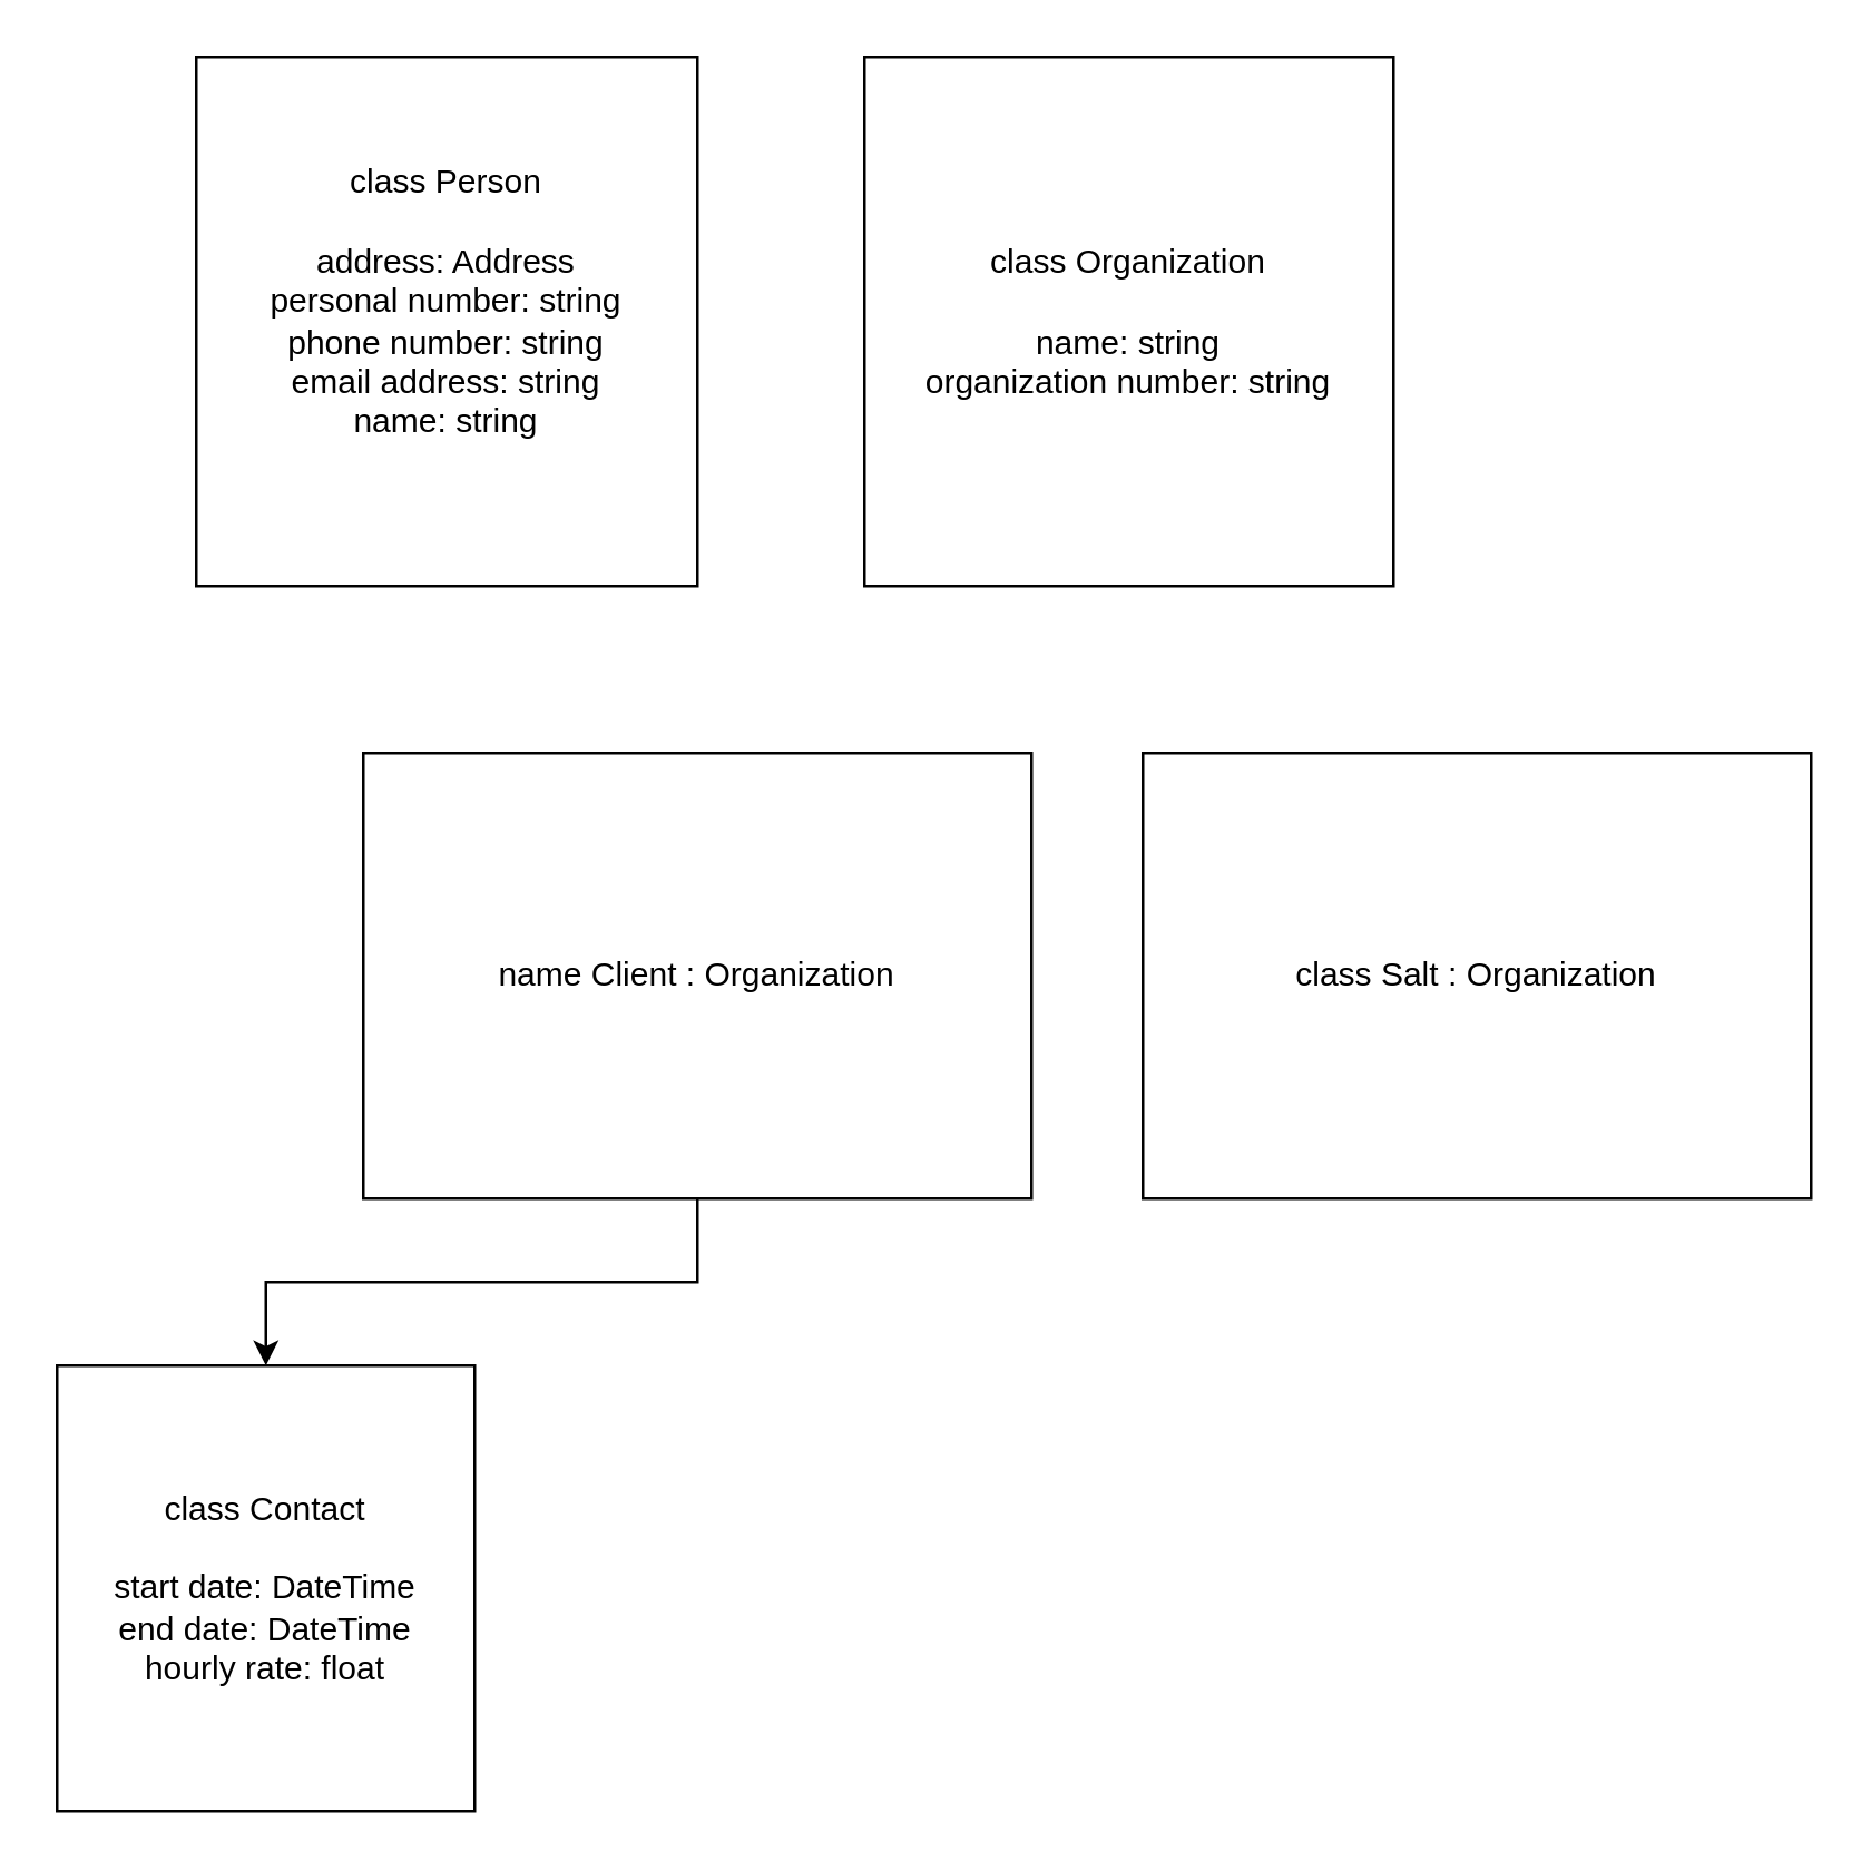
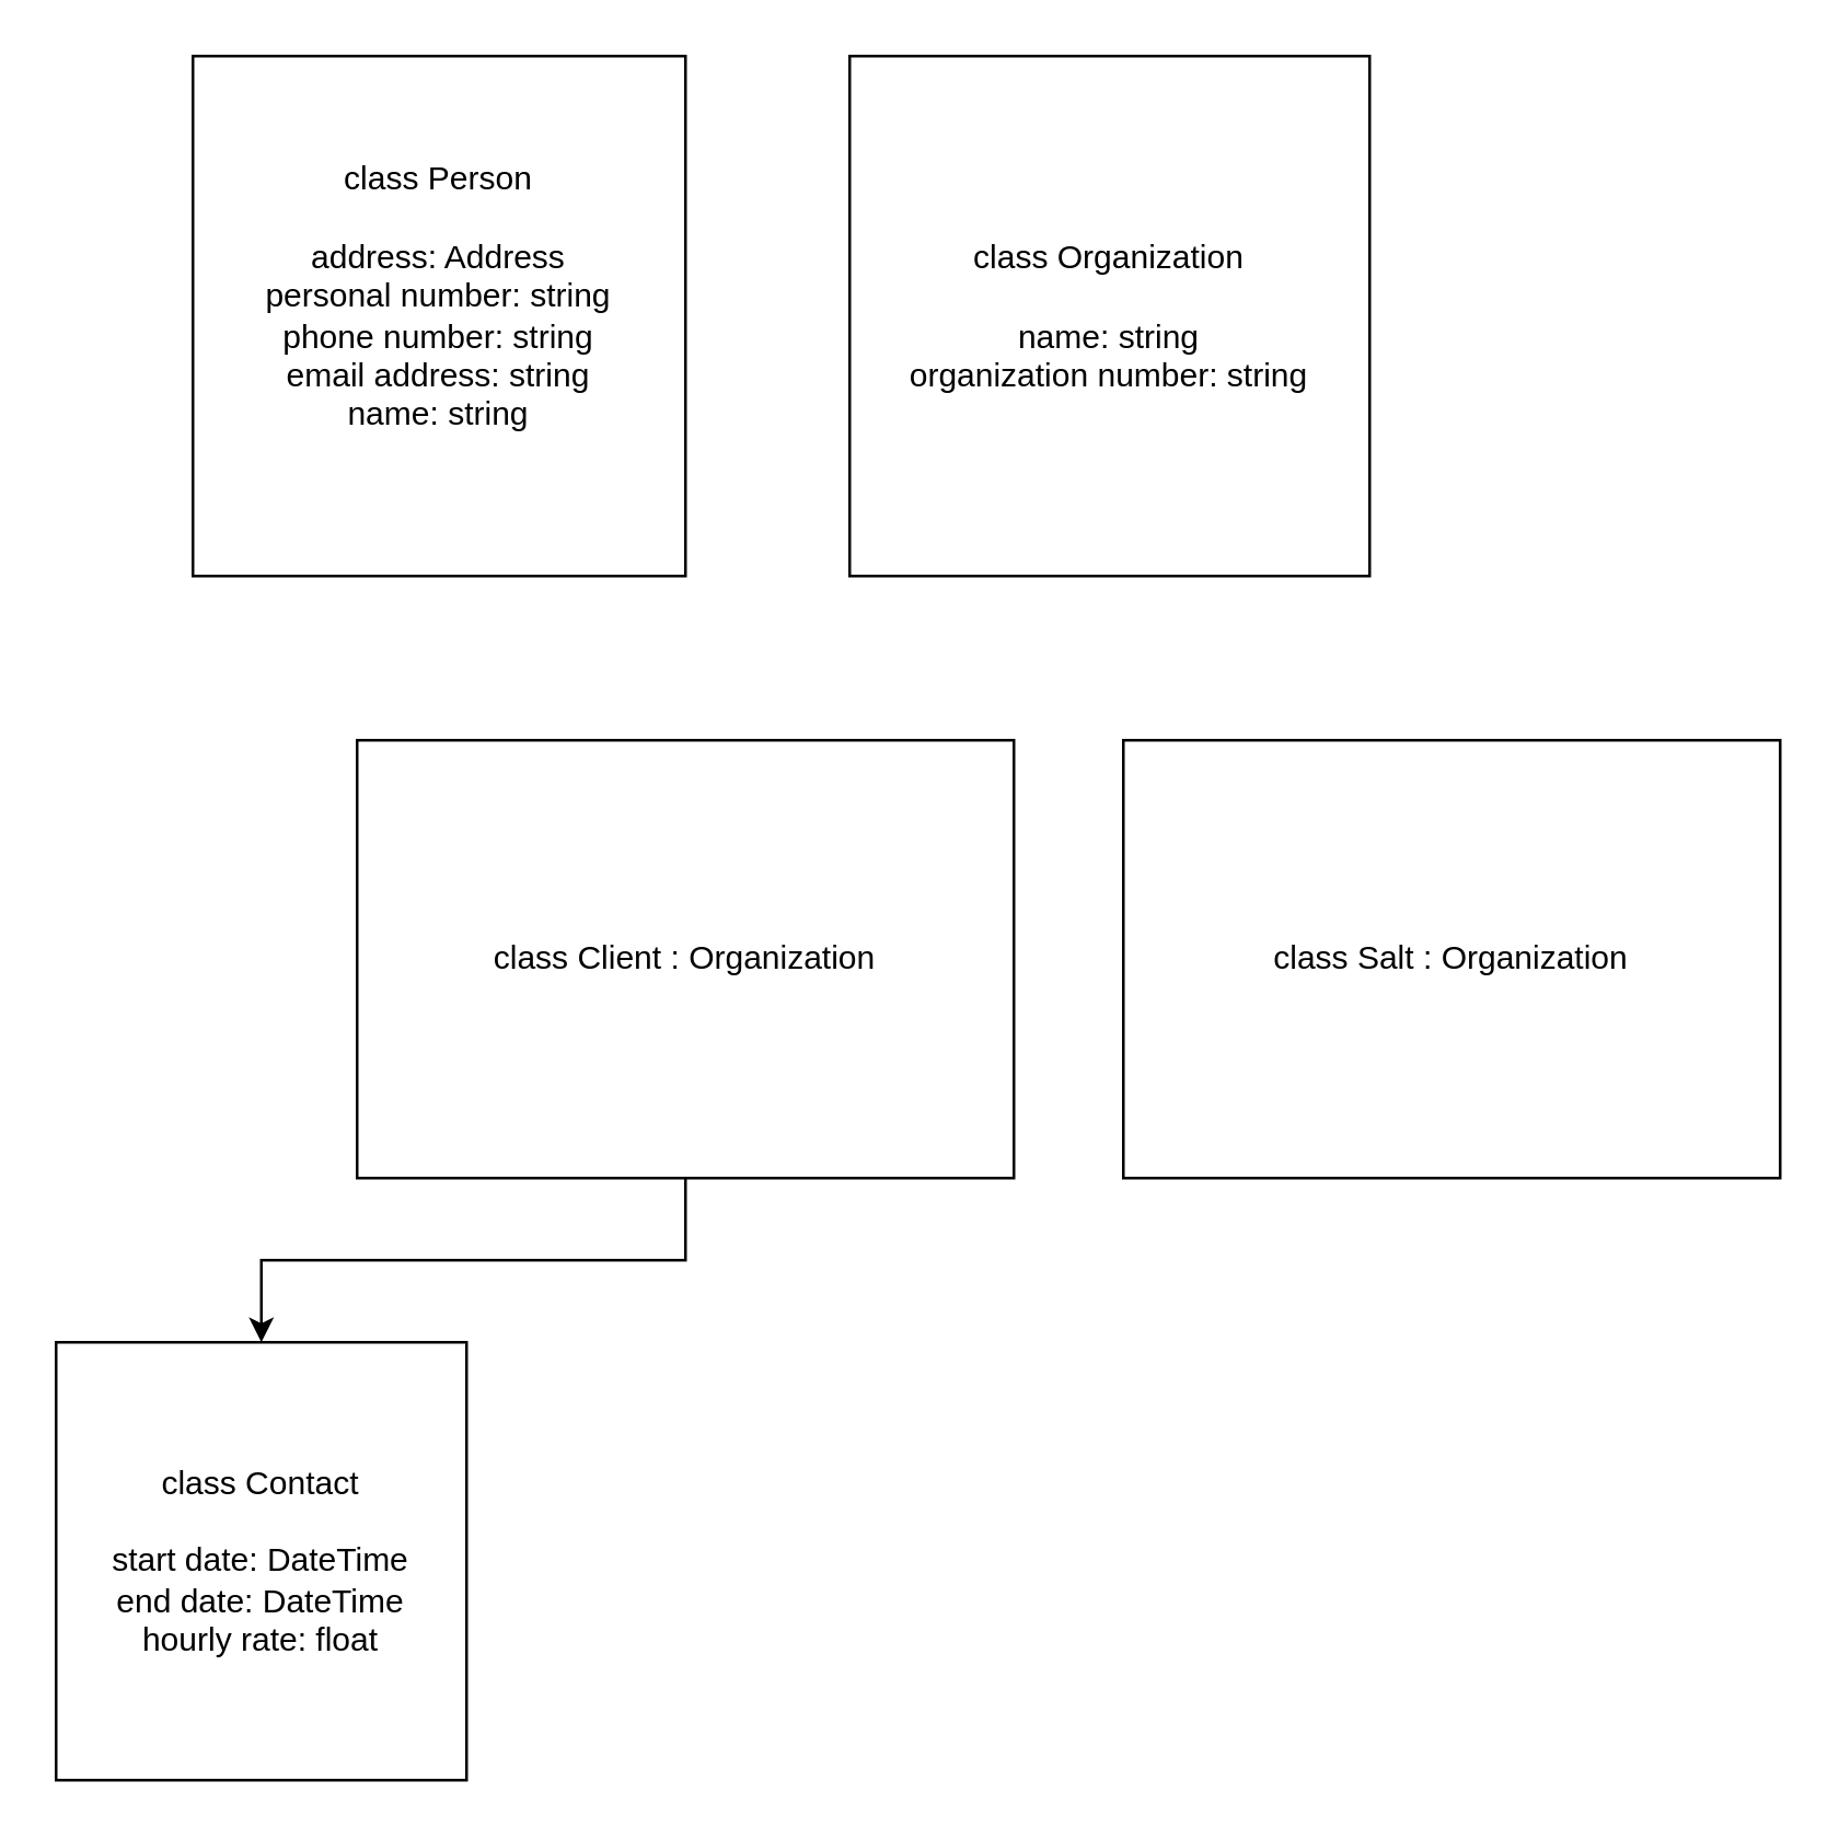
  <mxCell id="0" />
  <mxCell id="1" parent="0" />
  <mxCell id="2" value="class Person&lt;div&gt;&lt;br&gt;address: Address&lt;br&gt;personal number: string&lt;div&gt;phone number: string&lt;/div&gt;&lt;div&gt;email address: string&lt;/div&gt;&lt;div&gt;name: string&lt;br&gt;&lt;div&gt;&lt;br&gt;&lt;/div&gt;&lt;/div&gt;&lt;/div&gt;" style="rounded=0;whiteSpace=wrap;html=1;" vertex="1" parent="1"><mxGeometry x="70" y="20" width="180" height="190" as="geometry" /></mxCell>
  <mxCell id="3" value="class Organization&lt;div&gt;&lt;br&gt;&lt;/div&gt;&lt;div&gt;name: string&lt;/div&gt;&lt;div&gt;organization number: string&lt;/div&gt;" style="rounded=0;whiteSpace=wrap;html=1;" vertex="1" parent="1"><mxGeometry x="310" y="20" width="190" height="190" as="geometry" /></mxCell>
  <mxCell id="4" style="edgeStyle=orthogonalEdgeStyle;rounded=0;orthogonalLoop=1;jettySize=auto;html=1;exitX=0.5;exitY=1;exitDx=0;exitDy=0;entryX=0.5;entryY=0;entryDx=0;entryDy=0;" edge="1" parent="1" source="5" target="7"><mxGeometry relative="1" as="geometry" /></mxCell>
- <mxCell id="5" value="name Client : Organization" style="rounded=0;whiteSpace=wrap;html=1;" vertex="1" parent="1"><mxGeometry x="130" y="270" width="240" height="160" as="geometry" /></mxCell>
+ <mxCell id="5" value="class Client : Organization" style="rounded=0;whiteSpace=wrap;html=1;" vertex="1" parent="1"><mxGeometry x="130" y="270" width="240" height="160" as="geometry" /></mxCell>
  <mxCell id="6" value="class Salt : Organization" style="rounded=0;whiteSpace=wrap;html=1;" vertex="1" parent="1"><mxGeometry x="410" y="270" width="240" height="160" as="geometry" /></mxCell>
  <mxCell id="7" value="class Contact&lt;div&gt;&lt;br&gt;&lt;/div&gt;&lt;div&gt;start date: DateTime&lt;/div&gt;&lt;div&gt;end date: DateTime&lt;/div&gt;&lt;div&gt;hourly rate: float&lt;/div&gt;" style="rounded=0;whiteSpace=wrap;html=1;" vertex="1" parent="1"><mxGeometry x="20" y="490" width="150" height="160" as="geometry" /></mxCell>
